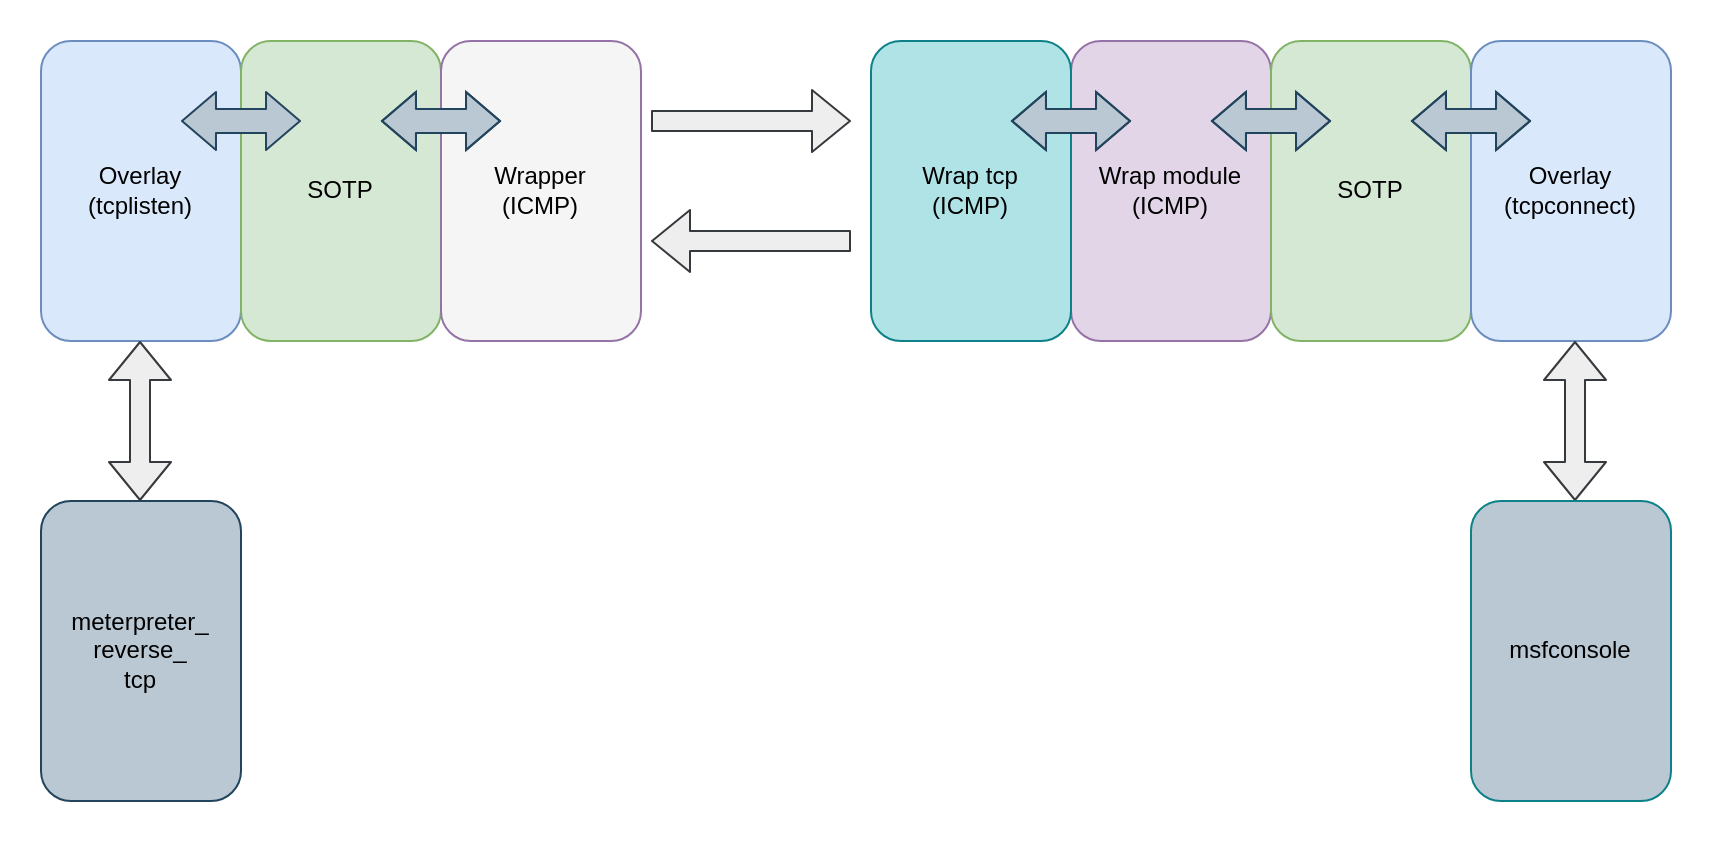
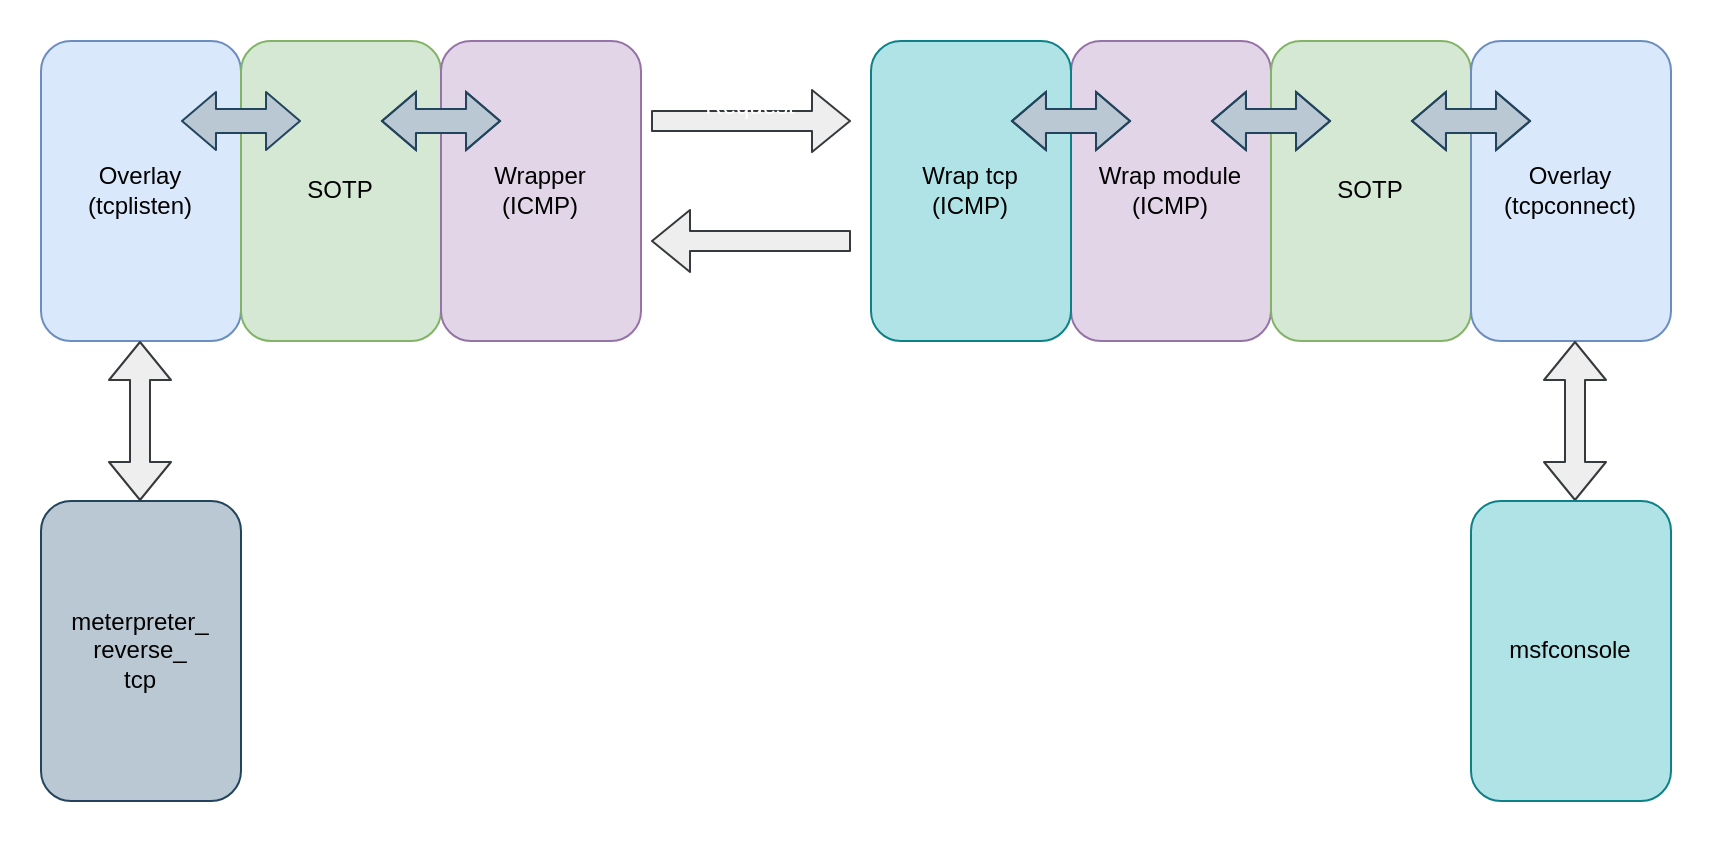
  <mxCell id="0" />
  <mxCell id="1" parent="0" />
  <mxCell id="2" value="Overlay&lt;br&gt;(tcplisten)" style="rounded=1;whiteSpace=wrap;html=1;fillColor=#dae8fc;strokeColor=#6c8ebf;" parent="1" vertex="1"><mxGeometry x="20" y="20" width="100" height="150" as="geometry" /></mxCell>
  <mxCell id="3" value="SOTP" style="rounded=1;whiteSpace=wrap;html=1;fillColor=#d5e8d4;strokeColor=#82b366;" parent="1" vertex="1"><mxGeometry x="120" y="20" width="100" height="150" as="geometry" /></mxCell>
- <mxCell id="4" value="Wrapper&lt;br&gt;(ICMP)" style="rounded=1;whiteSpace=wrap;html=1;fillColor=#f5f5f5;strokeColor=#9673a6;" parent="1" vertex="1"><mxGeometry x="220" y="20" width="100" height="150" as="geometry" /></mxCell>
+ <mxCell id="4" value="Wrapper&lt;br&gt;(ICMP)" style="rounded=1;whiteSpace=wrap;html=1;fillColor=#e1d5e7;strokeColor=#9673a6;" parent="1" vertex="1"><mxGeometry x="220" y="20" width="100" height="150" as="geometry" /></mxCell>
  <mxCell id="5" value="Wrap module&lt;br&gt;(ICMP)" style="rounded=1;whiteSpace=wrap;html=1;fillColor=#e1d5e7;strokeColor=#9673a6;" parent="1" vertex="1"><mxGeometry x="535" y="20" width="100" height="150" as="geometry" /></mxCell>
  <mxCell id="6" value="Wrap tcp&lt;br&gt;(ICMP)" style="rounded=1;whiteSpace=wrap;html=1;fillColor=#b0e3e6;strokeColor=#0e8088;" parent="1" vertex="1"><mxGeometry x="435" y="20" width="100" height="150" as="geometry" /></mxCell>
  <mxCell id="7" value="SOTP" style="rounded=1;whiteSpace=wrap;html=1;fillColor=#d5e8d4;strokeColor=#82b366;" parent="1" vertex="1"><mxGeometry x="635" y="20" width="100" height="150" as="geometry" /></mxCell>
  <mxCell id="8" value="Overlay&lt;br&gt;(tcpconnect)" style="rounded=1;whiteSpace=wrap;html=1;fillColor=#dae8fc;strokeColor=#6c8ebf;" parent="1" vertex="1"><mxGeometry x="735" y="20" width="100" height="150" as="geometry" /></mxCell>
  <mxCell id="9" value="" style="shape=flexArrow;endArrow=classic;startArrow=classic;html=1;startWidth=16;startSize=5.33;endWidth=16;endSize=5.33;width=12;fillColor=#bac8d3;strokeColor=#23445d;" parent="1" edge="1"><mxGeometry width="50" height="50" relative="1" as="geometry"><mxPoint x="90" y="60" as="sourcePoint" /><mxPoint x="150" y="60" as="targetPoint" /></mxGeometry></mxCell>
  <mxCell id="10" value="" style="shape=flexArrow;endArrow=classic;startArrow=classic;html=1;startWidth=16;startSize=5.33;endWidth=16;endSize=5.33;width=12;fillColor=#bac8d3;strokeColor=#23445d;" parent="1" edge="1"><mxGeometry width="50" height="50" relative="1" as="geometry"><mxPoint x="190" y="60" as="sourcePoint" /><mxPoint x="250" y="60" as="targetPoint" /><Array as="points"><mxPoint x="260" y="60" /></Array></mxGeometry></mxCell>
  <mxCell id="11" value="" style="shape=flexArrow;endArrow=classic;startArrow=classic;html=1;startWidth=16;startSize=5.33;endWidth=16;endSize=5.33;width=12;fillColor=#bac8d3;strokeColor=#23445d;" parent="1" edge="1"><mxGeometry width="50" height="50" relative="1" as="geometry"><mxPoint x="505" y="60" as="sourcePoint" /><mxPoint x="565" y="60" as="targetPoint" /><Array as="points"><mxPoint x="575" y="60" /></Array></mxGeometry></mxCell>
  <mxCell id="12" value="" style="shape=flexArrow;endArrow=classic;startArrow=classic;html=1;startWidth=16;startSize=5.33;endWidth=16;endSize=5.33;width=12;fillColor=#bac8d3;strokeColor=#23445d;" parent="1" edge="1"><mxGeometry width="50" height="50" relative="1" as="geometry"><mxPoint x="605" y="60" as="sourcePoint" /><mxPoint x="665" y="60" as="targetPoint" /><Array as="points"><mxPoint x="675" y="60" /></Array></mxGeometry></mxCell>
  <mxCell id="13" value="" style="shape=flexArrow;endArrow=classic;startArrow=classic;html=1;startWidth=16;startSize=5.33;endWidth=16;endSize=5.33;width=12;fillColor=#bac8d3;strokeColor=#23445d;" parent="1" edge="1"><mxGeometry width="50" height="50" relative="1" as="geometry"><mxPoint x="705" y="60" as="sourcePoint" /><mxPoint x="765" y="60" as="targetPoint" /><Array as="points"><mxPoint x="775" y="60" /></Array></mxGeometry></mxCell>
  <mxCell id="14" value="" style="shape=flexArrow;endArrow=classic;html=1;fillColor=#eeeeee;strokeColor=#36393d;" parent="1" edge="1"><mxGeometry width="50" height="50" relative="1" as="geometry"><mxPoint x="325" y="60" as="sourcePoint" /><mxPoint x="425" y="60" as="targetPoint" /></mxGeometry></mxCell>
  <mxCell id="15" value="" style="shape=flexArrow;endArrow=classic;html=1;fillColor=#eeeeee;strokeColor=#36393d;startArrow=block;" parent="1" edge="1"><mxGeometry width="50" height="50" relative="1" as="geometry"><mxPoint x="787" y="170" as="sourcePoint" /><mxPoint x="787" y="250" as="targetPoint" /></mxGeometry></mxCell>
- <mxCell id="16" value="&lt;div&gt;ICMP&lt;/div&gt;&lt;div&gt;Request&lt;br&gt;&lt;/div&gt;" style="text;html=1;strokeColor=none;fillColor=none;align=center;verticalAlign=middle;whiteSpace=wrap;rounded=0;fontColor=#FFFFFF;" parent="1" vertex="1"><mxGeometry x="355" y="20" width="40" height="20" as="geometry" /></mxCell>
+ <mxCell id="16" value="&lt;div&gt;ICMP&lt;/div&gt;&lt;div&gt;Request&lt;br&gt;&lt;/div&gt;" style="text;html=1;strokeColor=none;fillColor=none;align=center;verticalAlign=middle;whiteSpace=wrap;rounded=0;fontColor=#FFFFFF;" parent="1" vertex="1"><mxGeometry x="355" y="35" width="40" height="20" as="geometry" /></mxCell>
  <mxCell id="17" value="meterpreter_&lt;br&gt;reverse_&lt;br&gt;tcp" style="rounded=1;whiteSpace=wrap;html=1;fillColor=#bac8d3;strokeColor=#23445d;" parent="1" vertex="1"><mxGeometry x="20" y="250" width="100" height="150" as="geometry" /></mxCell>
  <mxCell id="18" value="TCP" style="text;html=1;strokeColor=none;fillColor=none;align=center;verticalAlign=middle;whiteSpace=wrap;rounded=0;fontColor=#FFFFFF;" parent="1" vertex="1"><mxGeometry x="97" y="200" width="40" height="20" as="geometry" /></mxCell>
  <mxCell id="19" value="TCP" style="text;html=1;strokeColor=none;fillColor=none;align=center;verticalAlign=middle;whiteSpace=wrap;rounded=0;fontColor=#FFFFFF;" parent="1" vertex="1"><mxGeometry x="717" y="201" width="40" height="20" as="geometry" /></mxCell>
- <mxCell id="20" value="msfconsole" style="rounded=1;whiteSpace=wrap;html=1;fillColor=#bac8d3;strokeColor=#0e8088;" parent="1" vertex="1"><mxGeometry x="735" y="250" width="100" height="150" as="geometry" /></mxCell>
+ <mxCell id="20" value="msfconsole" style="rounded=1;whiteSpace=wrap;html=1;fillColor=#b0e3e6;strokeColor=#0e8088;" parent="1" vertex="1"><mxGeometry x="735" y="250" width="100" height="150" as="geometry" /></mxCell>
  <mxCell id="21" value="" style="shape=flexArrow;endArrow=classic;html=1;fillColor=#eeeeee;strokeColor=#36393d;" parent="1" edge="1"><mxGeometry width="50" height="50" relative="1" as="geometry"><mxPoint x="425" y="120" as="sourcePoint" /><mxPoint x="325" y="120" as="targetPoint" /></mxGeometry></mxCell>
  <mxCell id="22" value="" style="shape=flexArrow;endArrow=classic;html=1;fillColor=#eeeeee;strokeColor=#36393d;startArrow=block;" edge="1" parent="1"><mxGeometry width="50" height="50" relative="1" as="geometry"><mxPoint x="69.5" y="170" as="sourcePoint" /><mxPoint x="69.5" y="250" as="targetPoint" /></mxGeometry></mxCell>
